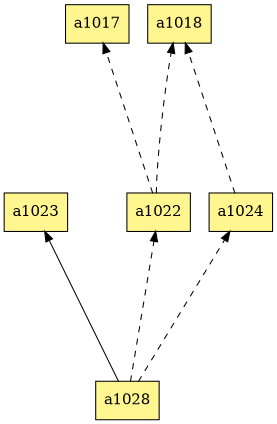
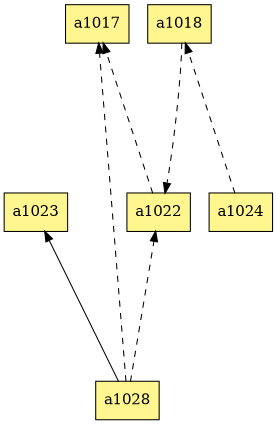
  digraph {
    rankdir=BT
    ranksep=2.0
    node [fillcolor=khaki1 shape=record style=filled]
    edge [style=dashed]
    n1 [label="{a1023}"]
    n2 [label="{a1017}"]
    n3 [label="{a1022}"]
    n4 [label="{a1018}"]
    n5 [label="{a1024}"]
    n6 [label="{a1028}"]
    n3 -> n2
-   n3 -> n4
+   n4 -> n3
    n5 -> n4
    n6 -> n1 [style=solid]
    n6 -> n3
-   n6 -> n5
+   n6 -> n2
  }
